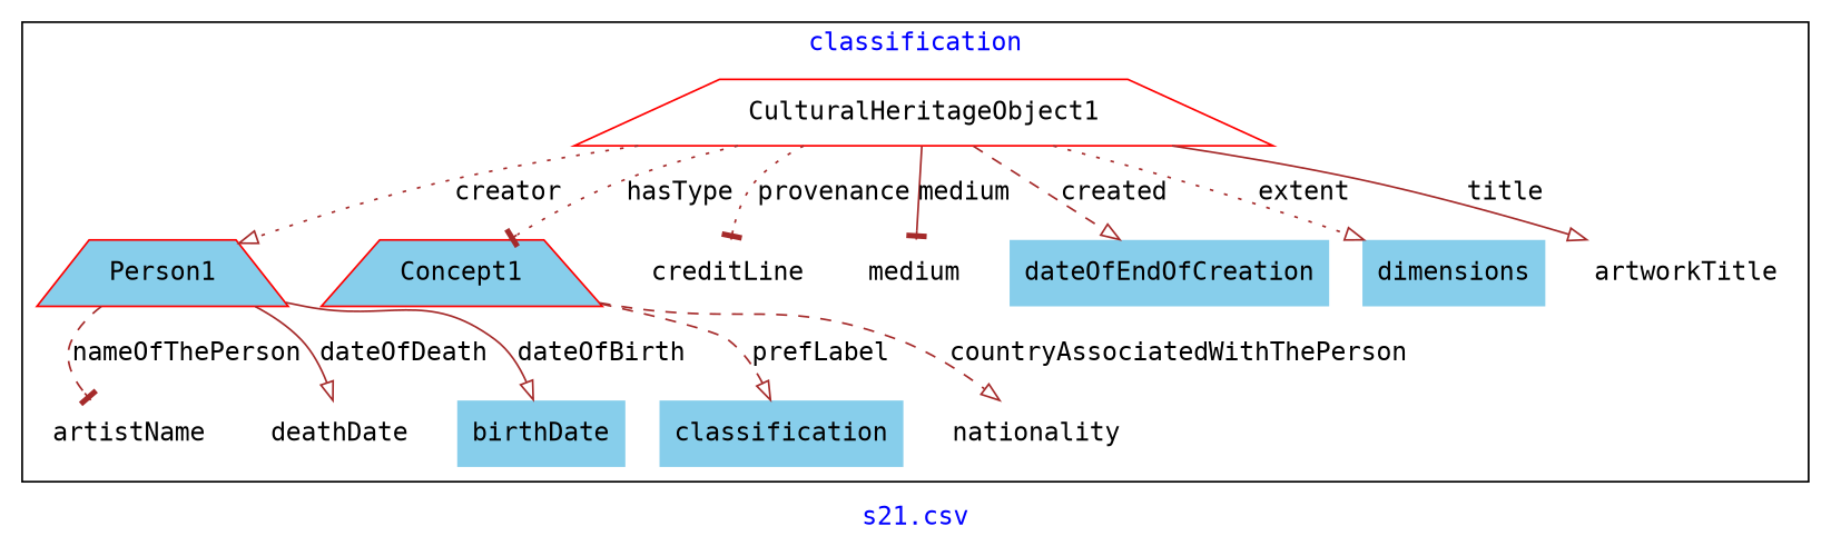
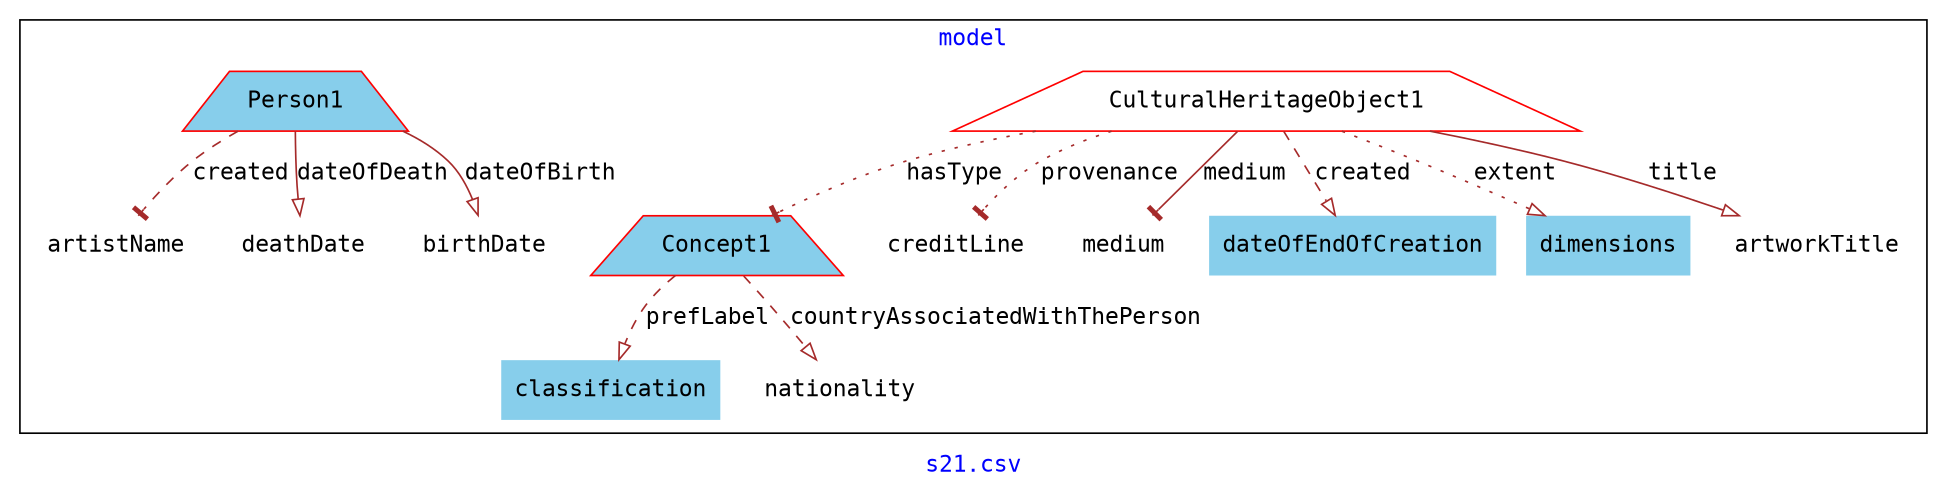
  digraph {
    fontcolor=blue
    fontname="DejaVu Sans Mono"
    label="s21.csv"
    remincross=true
    node [color=red fillcolor=white fontname="DejaVu Sans Mono" shape=plaintext style=filled]
    edge [arrowhead=onormal color=brown fontcolor=black fontname="DejaVu Sans Mono" style=dotted]
    n1 [label=CulturalHeritageObject1 shape=trapezium]
    n2 [fillcolor=skyblue label=Person1 shape=trapezium]
    n3 [fillcolor=skyblue label=Concept1 shape=trapezium]
    n4 [label=creditLine]
    n5 [label=medium]
    n6 [color=darkgreen fillcolor=skyblue label=dateOfEndOfCreation]
    n7 [color=darkgreen fillcolor=skyblue label=classification]
    n8 [color=darkgreen fillcolor=skyblue label=dimensions]
    n9 [color=darkgreen label=nationality]
    n10 [color=darkgreen label=artistName]
    n11 [label=deathDate]
-   n12 [color=darkgreen fillcolor=skyblue label=birthDate]
+   n12 [color=darkgreen label=birthDate]
    n13 [label=artworkTitle]
    subgraph cluster_1 {
-     label=classification
+     label=model
      n1
      n2
      n3
      n4
      n5
      n6
      n7
      n8
      n9
      n10
      n11
      n12
      n13
    }
-   n1 -> n2 [label=creator]
    n1 -> n3 [arrowhead=tee label=hasType]
    n1 -> n4 [arrowhead=tee label=provenance]
    n1 -> n5 [arrowhead=tee label=medium style=solid]
    n1 -> n6 [label=created style=dashed]
    n1 -> n8 [label=extent]
    n1 -> n13 [label=title style=solid]
-   n2 -> n10 [arrowhead=tee label=nameOfThePerson style=dashed]
+   n2 -> n10 [arrowhead=tee label=created style=dashed]
    n2 -> n11 [label=dateOfDeath style=solid]
    n2 -> n12 [label=dateOfBirth style=solid]
    n3 -> n7 [label=prefLabel style=dashed]
    n3 -> n9 [label=countryAssociatedWithThePerson style=dashed]
  }
